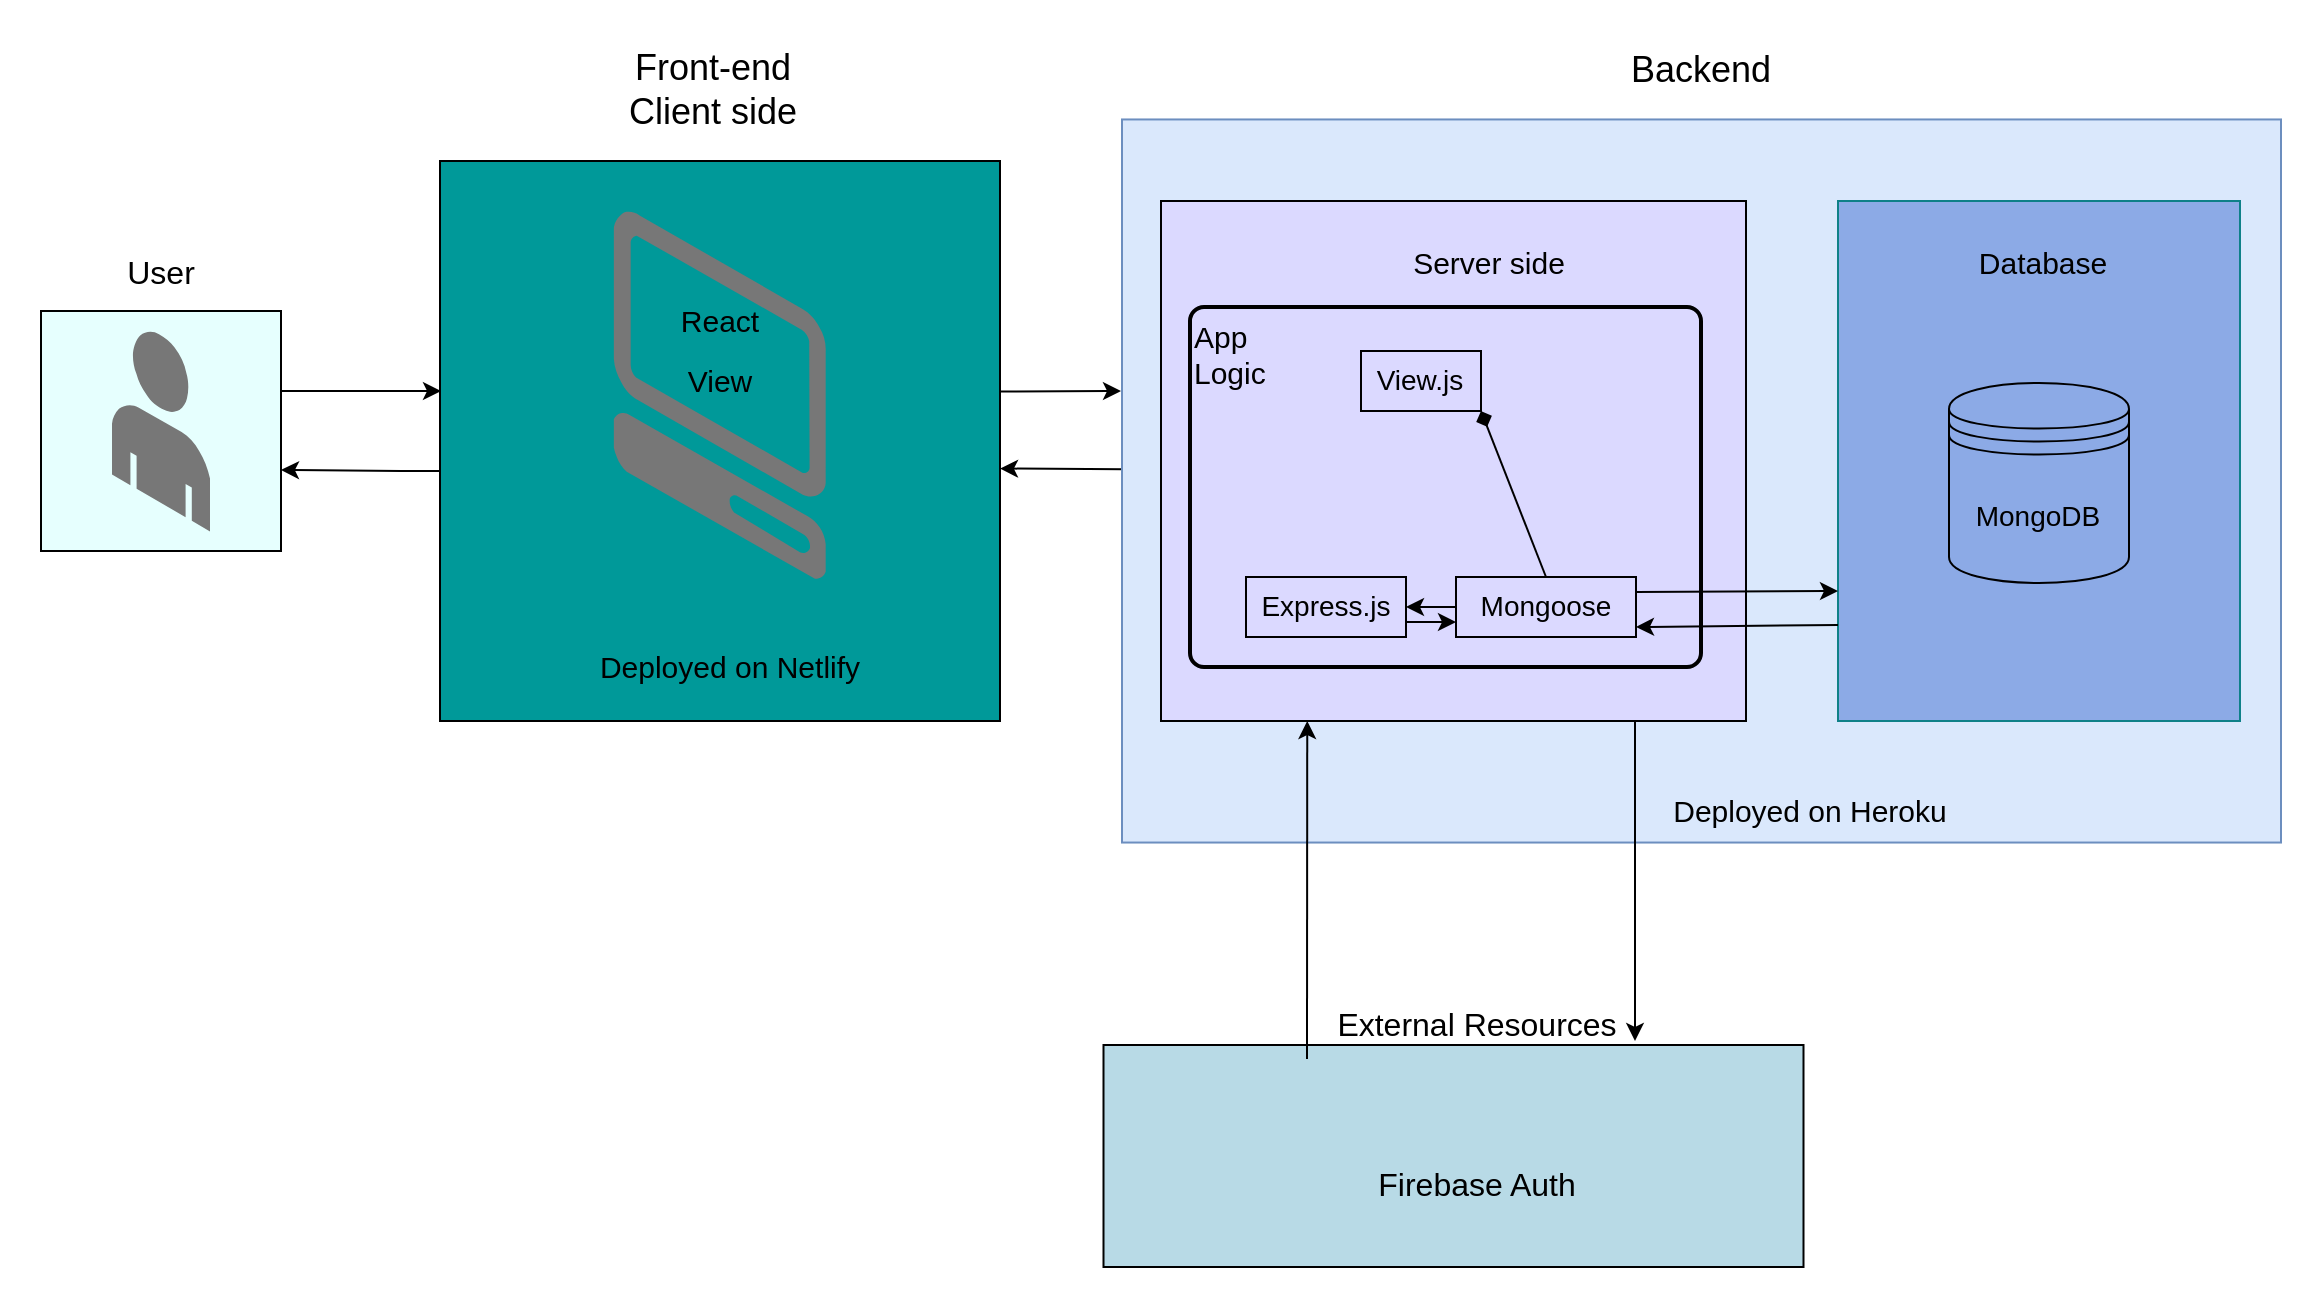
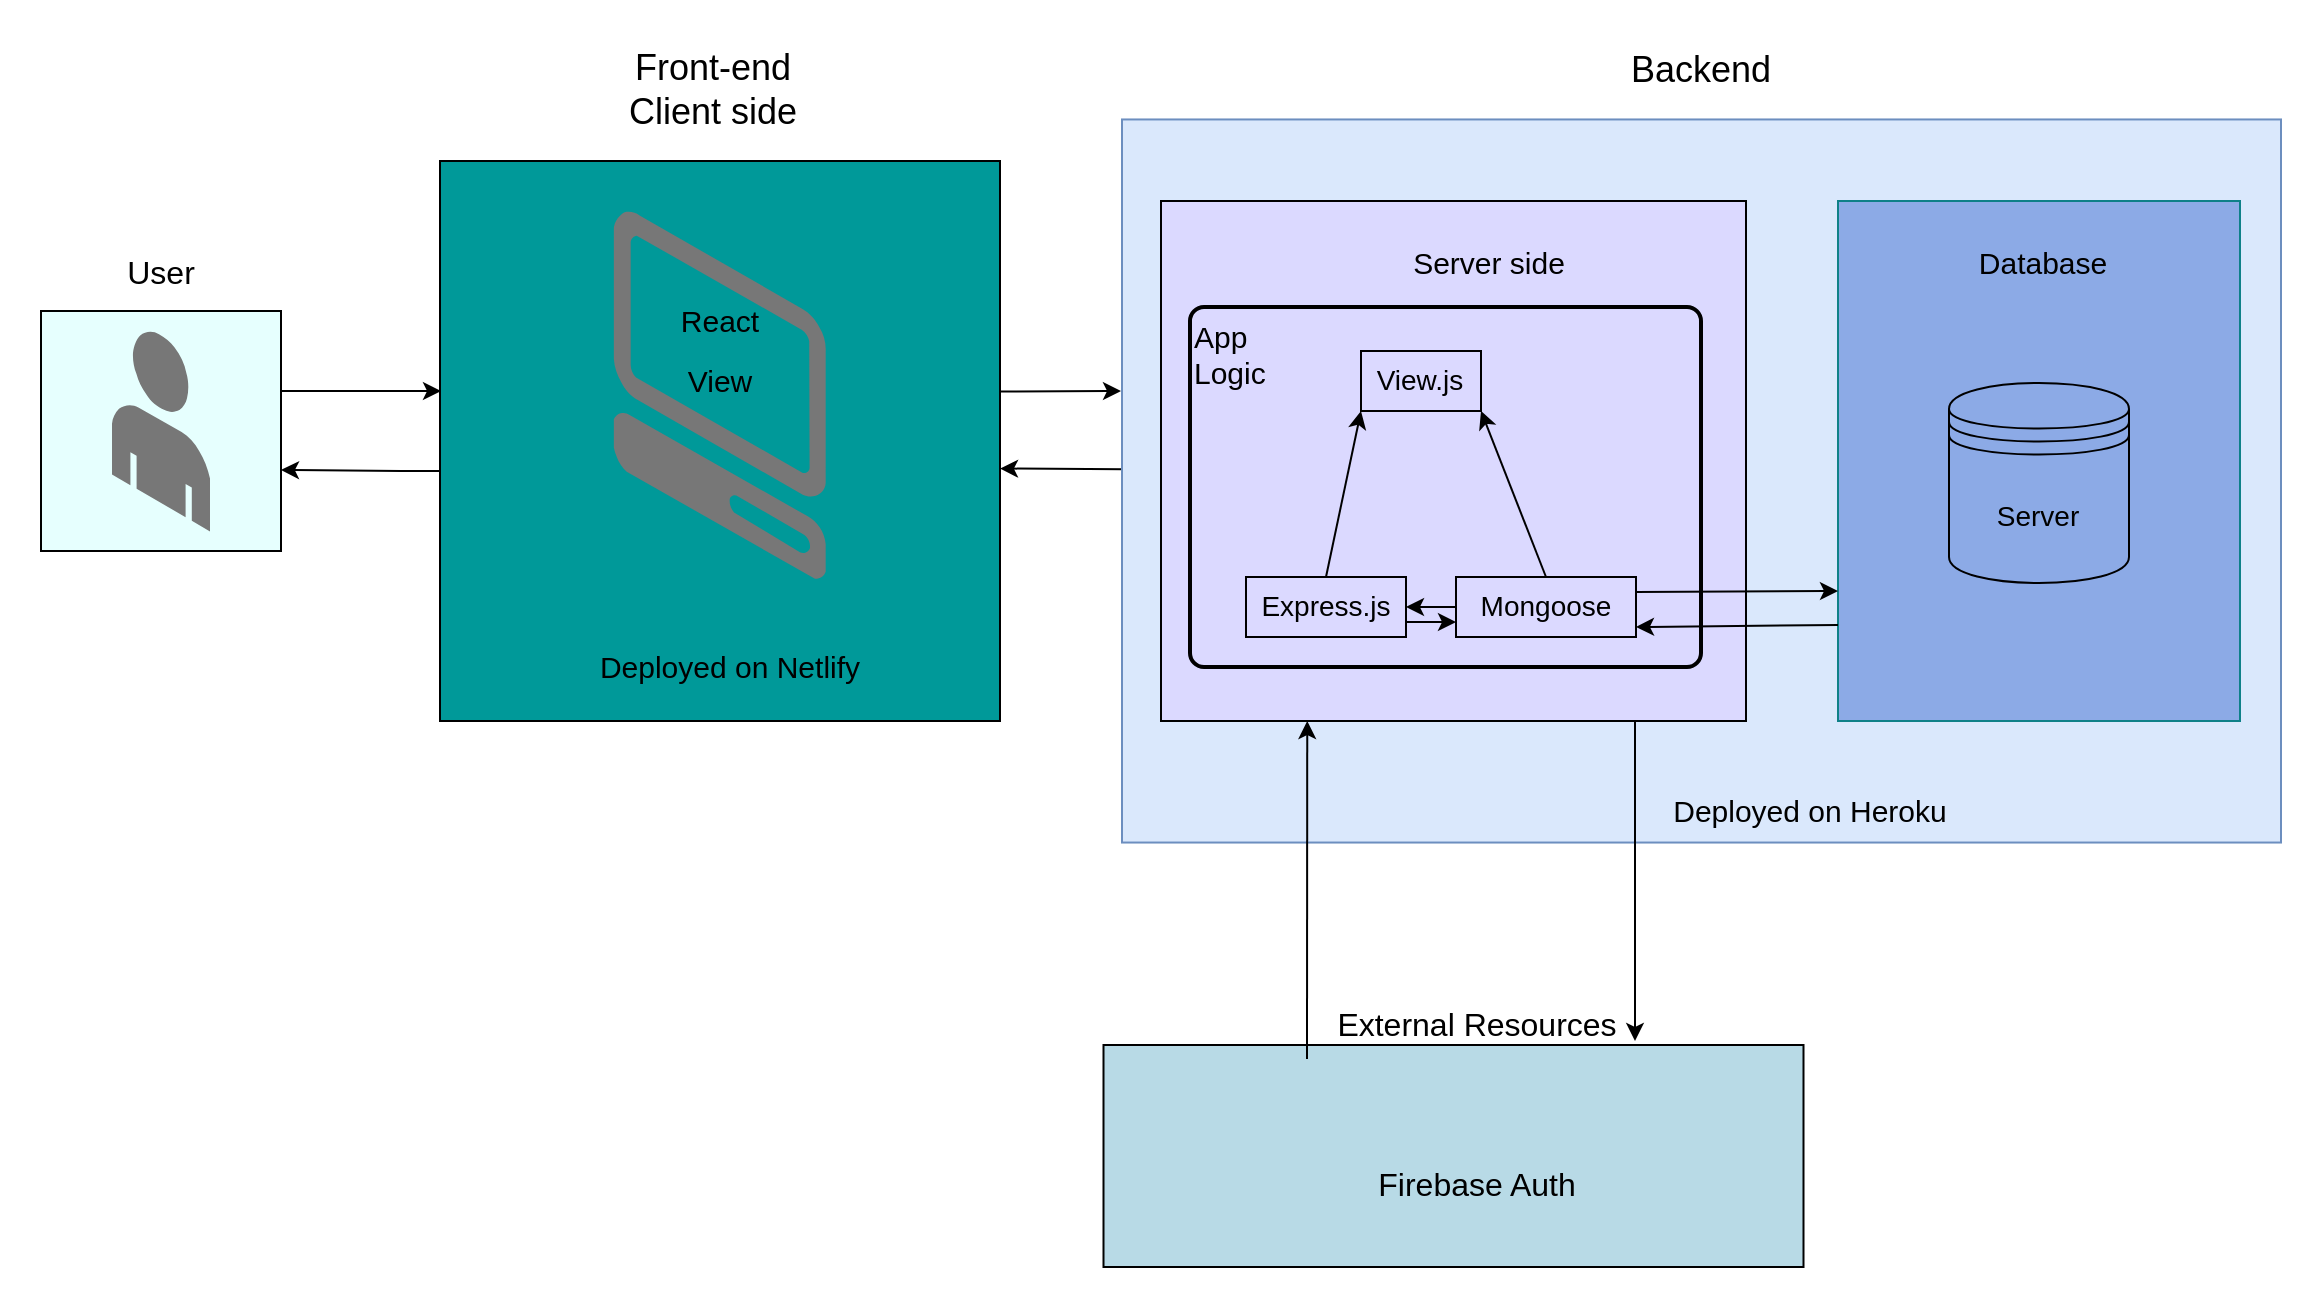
  <mxCell id="0" />
  <mxCell id="1" parent="0" />
  <mxCell id="2" value="" style="endArrow=classic;html=1;rounded=0;" edge="1" parent="1"><mxGeometry width="50" height="50" relative="1" as="geometry"><mxPoint x="140" y="195" as="sourcePoint" /><mxPoint x="220" y="195" as="targetPoint" /></mxGeometry></mxCell>
  <mxCell id="3" value="User" style="text;html=1;align=center;verticalAlign=middle;resizable=0;points=[];autosize=1;strokeColor=none;fillColor=none;fontSize=16;" vertex="1" parent="1"><mxGeometry x="54.5" y="126" width="50" height="20" as="geometry" /></mxCell>
  <mxCell id="4" value="" style="whiteSpace=wrap;html=1;aspect=fixed;fillColor=#E6FFFE;" vertex="1" parent="1"><mxGeometry x="20" y="155" width="120" height="120" as="geometry" /></mxCell>
  <mxCell id="5" value="" style="verticalLabelPosition=bottom;html=1;verticalAlign=top;strokeWidth=1;align=center;outlineConnect=0;dashed=0;outlineConnect=0;shape=mxgraph.aws3d.end_user;strokeColor=none;fillColor=#777777;aspect=fixed;" vertex="1" parent="1"><mxGeometry x="55.5" y="164.77" width="49" height="100.46" as="geometry" /></mxCell>
  <mxCell id="6" value="Front-end&lt;br style=&quot;font-size: 18px;&quot;&gt;Client side" style="text;html=1;align=center;verticalAlign=middle;resizable=0;points=[];autosize=1;strokeColor=none;fillColor=none;fontSize=18;" vertex="1" parent="1"><mxGeometry x="306.42" y="20" width="100" height="50" as="geometry" /></mxCell>
  <mxCell id="7" value="" style="endArrow=classic;html=1;rounded=0;entryX=1.006;entryY=0.7;entryDx=0;entryDy=0;entryPerimeter=0;" edge="1" parent="1"><mxGeometry width="50" height="50" relative="1" as="geometry"><mxPoint x="579.5" y="234.26" as="sourcePoint" /><mxPoint x="499.5" y="233.76" as="targetPoint" /></mxGeometry></mxCell>
  <mxCell id="8" value="" style="endArrow=classic;html=1;rounded=0;" edge="1" parent="1"><mxGeometry width="50" height="50" relative="1" as="geometry"><mxPoint x="499.5" y="195.26" as="sourcePoint" /><mxPoint x="560" y="195" as="targetPoint" /></mxGeometry></mxCell>
  <mxCell id="9" value="" style="endArrow=classic;html=1;rounded=0;entryX=1.006;entryY=0.7;entryDx=0;entryDy=0;entryPerimeter=0;" edge="1" parent="1"><mxGeometry width="50" height="50" relative="1" as="geometry"><mxPoint x="220" y="235" as="sourcePoint" /><mxPoint x="140" y="234.5" as="targetPoint" /><Array as="points"><mxPoint x="200" y="235" /></Array></mxGeometry></mxCell>
  <mxCell id="10" value="" style="rounded=0;whiteSpace=wrap;html=1;align=left;labelBackgroundColor=none;fillColor=#B8DAE6;" vertex="1" parent="1"><mxGeometry x="551.25" y="522" width="350" height="111" as="geometry" /></mxCell>
  <mxCell id="11" value="External Resources" style="text;html=1;align=center;verticalAlign=middle;resizable=0;points=[];autosize=1;strokeColor=none;fillColor=none;fontSize=16;" vertex="1" parent="1"><mxGeometry x="657.5" y="502" width="160" height="20" as="geometry" /></mxCell>
  <mxCell id="12" value="Firebase Auth" style="text;html=1;align=center;verticalAlign=middle;resizable=0;points=[];autosize=1;strokeColor=none;fillColor=none;fontSize=16;" vertex="1" parent="1"><mxGeometry x="682.5" y="582" width="110" height="20" as="geometry" /></mxCell>
  <mxCell id="13" value="" style="rounded=0;whiteSpace=wrap;html=1;align=center;labelBackgroundColor=#CCE5FF;fillColor=#DAE8FC;strokeColor=#6c8ebf;" vertex="1" parent="1"><mxGeometry x="560.5" y="59.23" width="579.5" height="361.54" as="geometry" /></mxCell>
  <mxCell id="14" value="&lt;font style=&quot;font-size: 18px;&quot;&gt;Backend&lt;/font&gt;" style="text;html=1;align=center;verticalAlign=middle;resizable=0;points=[];autosize=1;strokeColor=none;fillColor=none;fontSize=18;" vertex="1" parent="1"><mxGeometry x="805.25" y="20" width="90" height="30" as="geometry" /></mxCell>
  <mxCell id="15" value="" style="rounded=0;whiteSpace=wrap;html=1;align=center;fillColor=#DBD9FF;strokeColor=default;" vertex="1" parent="1"><mxGeometry x="580" y="100" width="292.5" height="260" as="geometry" /></mxCell>
  <mxCell id="16" value="&lt;font style=&quot;font-size: 15px&quot;&gt;Server side&lt;/font&gt;" style="text;html=1;strokeColor=none;fillColor=none;align=center;verticalAlign=middle;whiteSpace=wrap;rounded=0;" vertex="1" parent="1"><mxGeometry x="686.5" y="116" width="115" height="30" as="geometry" /></mxCell>
  <mxCell id="17" value="&lt;font style=&quot;font-size: 15px&quot;&gt;App&lt;br&gt;Logic&lt;/font&gt;" style="rounded=1;whiteSpace=wrap;html=1;absoluteArcSize=1;arcSize=14;strokeWidth=2;align=left;verticalAlign=top;fillColor=#DBD9FF;" vertex="1" parent="1"><mxGeometry x="594.5" y="153" width="255.5" height="180" as="geometry" /></mxCell>
  <mxCell id="18" value="&lt;font style=&quot;font-size: 14px&quot;&gt;View.js&lt;/font&gt;" style="text;html=1;strokeColor=default;fillColor=none;align=center;verticalAlign=middle;whiteSpace=wrap;rounded=0;" vertex="1" parent="1"><mxGeometry x="680" y="175" width="60" height="30" as="geometry" /></mxCell>
  <mxCell id="19" value="" style="rounded=0;whiteSpace=wrap;html=1;align=center;fillColor=#8CAAE6;strokeColor=#0e8088;" vertex="1" parent="1"><mxGeometry x="918.5" y="100" width="201" height="260" as="geometry" /></mxCell>
- <mxCell id="20" value="&lt;font style=&quot;font-size: 14px&quot;&gt;MongoDB&lt;/font&gt;" style="shape=datastore;whiteSpace=wrap;html=1;fillColor=#8CAAE6;" vertex="1" parent="1"><mxGeometry x="974" y="191" width="90" height="100" as="geometry" /></mxCell>
+ <mxCell id="20" value="&lt;font style=&quot;font-size: 14px&quot;&gt;Server&lt;/font&gt;" style="shape=datastore;whiteSpace=wrap;html=1;fillColor=#8CAAE6;" vertex="1" parent="1"><mxGeometry x="974" y="191" width="90" height="100" as="geometry" /></mxCell>
  <mxCell id="21" value="&lt;font style=&quot;font-size: 15px&quot;&gt;Database&lt;/font&gt;" style="text;html=1;strokeColor=none;fillColor=none;align=center;verticalAlign=middle;whiteSpace=wrap;rounded=0;" vertex="1" parent="1"><mxGeometry x="979" y="116" width="85" height="30" as="geometry" /></mxCell>
  <mxCell id="22" value="" style="endArrow=classic;html=1;rounded=0;entryX=1;entryY=1;entryDx=0;entryDy=0;exitX=0.005;exitY=0.611;exitDx=0;exitDy=0;exitPerimeter=0;" edge="1" parent="1"><mxGeometry width="50" height="50" relative="1" as="geometry"><mxPoint x="918.495" y="312" as="sourcePoint" /><mxPoint x="817.5" y="313" as="targetPoint" /></mxGeometry></mxCell>
  <mxCell id="23" value="Deployed on Heroku" style="text;html=1;strokeColor=none;fillColor=none;align=center;verticalAlign=middle;whiteSpace=wrap;rounded=0;fontSize=15;" vertex="1" parent="1"><mxGeometry x="800" y="390" width="210" height="30" as="geometry" /></mxCell>
  <mxCell id="24" value="" style="endArrow=classic;html=1;rounded=0;entryX=0.25;entryY=1;entryDx=0;entryDy=0;" edge="1" parent="1" target="15"><mxGeometry width="50" height="50" relative="1" as="geometry"><mxPoint x="653" y="529" as="sourcePoint" /><mxPoint x="667.5" y="413" as="targetPoint" /></mxGeometry></mxCell>
  <mxCell id="25" value="" style="endArrow=classic;html=1;rounded=0;" edge="1" parent="1"><mxGeometry width="50" height="50" relative="1" as="geometry"><mxPoint x="817" y="360" as="sourcePoint" /><mxPoint x="817" y="520" as="targetPoint" /></mxGeometry></mxCell>
+ <mxCell id="26" value="" style="endArrow=classic;html=1;rounded=0;fontSize=15;exitX=0.5;exitY=0;exitDx=0;exitDy=0;entryX=0;entryY=1;entryDx=0;entryDy=0;" edge="1" parent="1" source="34" target="18"><mxGeometry width="50" height="50" relative="1" as="geometry"><mxPoint x="621.94" y="288.36" as="sourcePoint" /><mxPoint x="712.5" y="203" as="targetPoint" /></mxGeometry></mxCell>
  <mxCell id="27" value="" style="rounded=0;whiteSpace=wrap;html=1;labelBackgroundColor=#D1E1ED;fontSize=15;strokeColor=default;fillColor=#009999;align=center;verticalAlign=top;" vertex="1" parent="1"><mxGeometry x="219.5" y="80" width="280" height="280" as="geometry" /></mxCell>
  <mxCell id="28" value="View" style="text;html=1;strokeColor=none;fillColor=none;align=center;verticalAlign=middle;whiteSpace=wrap;rounded=0;labelBackgroundColor=#009999;fontSize=15;" vertex="1" parent="1"><mxGeometry x="329.5" y="175" width="60" height="30" as="geometry" /></mxCell>
  <mxCell id="29" value="React" style="text;html=1;strokeColor=none;fillColor=none;align=center;verticalAlign=middle;whiteSpace=wrap;rounded=0;labelBackgroundColor=#009999;fontSize=15;" vertex="1" parent="1"><mxGeometry x="329.5" y="145" width="60" height="30" as="geometry" /></mxCell>
  <mxCell id="30" value="Deployed on Netlify" style="text;html=1;strokeColor=none;fillColor=none;align=center;verticalAlign=middle;whiteSpace=wrap;rounded=0;labelBackgroundColor=#009999;fontSize=15;" vertex="1" parent="1"><mxGeometry x="269.5" y="318" width="190" height="30" as="geometry" /></mxCell>
  <mxCell id="31" value="" style="verticalLabelPosition=bottom;html=1;verticalAlign=top;strokeWidth=1;align=center;outlineConnect=0;dashed=0;outlineConnect=0;shape=mxgraph.aws3d.client;aspect=fixed;strokeColor=none;fillColor=#777777;" vertex="1" parent="1"><mxGeometry x="306.42" y="105" width="106.15" height="184" as="geometry" /></mxCell>
  <mxCell id="32" value="" style="edgeStyle=orthogonalEdgeStyle;rounded=0;orthogonalLoop=1;jettySize=auto;html=1;fontSize=16;" edge="1" parent="1" source="33" target="34"><mxGeometry relative="1" as="geometry" /></mxCell>
  <mxCell id="33" value="&lt;font style=&quot;font-size: 14px&quot;&gt;Mongoose&lt;/font&gt;" style="text;html=1;strokeColor=default;fillColor=none;align=center;verticalAlign=middle;whiteSpace=wrap;rounded=0;" vertex="1" parent="1"><mxGeometry x="727.5" y="288" width="90" height="30" as="geometry" /></mxCell>
  <mxCell id="34" value="&lt;font style=&quot;font-size: 14px&quot;&gt;Express.js&lt;/font&gt;" style="text;html=1;strokeColor=default;fillColor=none;align=center;verticalAlign=middle;whiteSpace=wrap;rounded=0;" vertex="1" parent="1"><mxGeometry x="622.5" y="288" width="80" height="30" as="geometry" /></mxCell>
  <mxCell id="35" value="" style="endArrow=classic;html=1;rounded=0;fontSize=16;exitX=1;exitY=0.75;exitDx=0;exitDy=0;entryX=0;entryY=0.75;entryDx=0;entryDy=0;" edge="1" parent="1" source="34" target="33"><mxGeometry width="50" height="50" relative="1" as="geometry"><mxPoint x="830" y="450" as="sourcePoint" /><mxPoint x="880" y="400" as="targetPoint" /></mxGeometry></mxCell>
- <mxCell id="36" value="" style="endArrow=diamond;html=1;rounded=0;fontSize=16;exitX=0.5;exitY=0;exitDx=0;exitDy=0;entryX=1;entryY=1;entryDx=0;entryDy=0;" edge="1" parent="1" source="33" target="18"><mxGeometry width="50" height="50" relative="1" as="geometry"><mxPoint x="480" y="500" as="sourcePoint" /><mxPoint x="530" y="450" as="targetPoint" /></mxGeometry></mxCell>
+ <mxCell id="36" value="" style="endArrow=classic;html=1;rounded=0;fontSize=16;exitX=0.5;exitY=0;exitDx=0;exitDy=0;entryX=1;entryY=1;entryDx=0;entryDy=0;" edge="1" parent="1" source="33" target="18"><mxGeometry width="50" height="50" relative="1" as="geometry"><mxPoint x="480" y="500" as="sourcePoint" /><mxPoint x="530" y="450" as="targetPoint" /></mxGeometry></mxCell>
  <mxCell id="37" value="" style="endArrow=classic;html=1;rounded=0;fontSize=16;entryX=0;entryY=0.75;entryDx=0;entryDy=0;exitX=1;exitY=0.25;exitDx=0;exitDy=0;" edge="1" parent="1" source="33" target="19"><mxGeometry width="50" height="50" relative="1" as="geometry"><mxPoint x="680" y="330" as="sourcePoint" /><mxPoint x="730" y="280" as="targetPoint" /></mxGeometry></mxCell>
